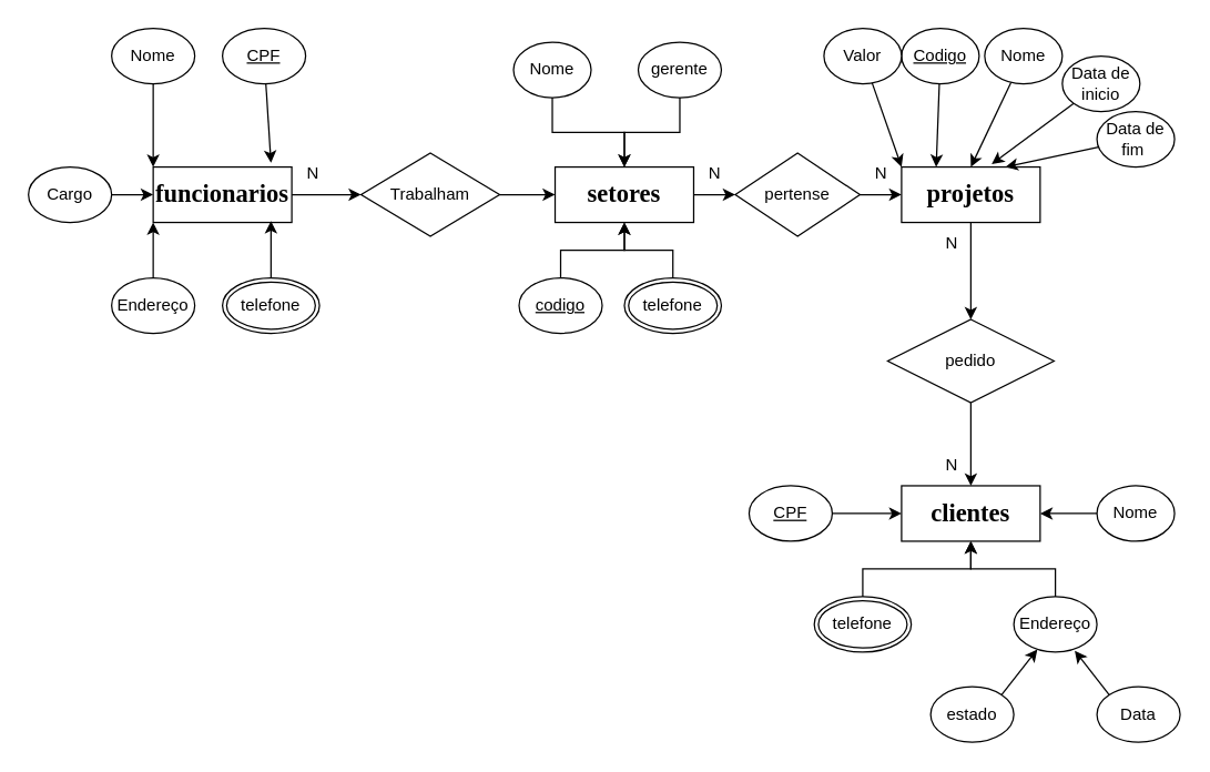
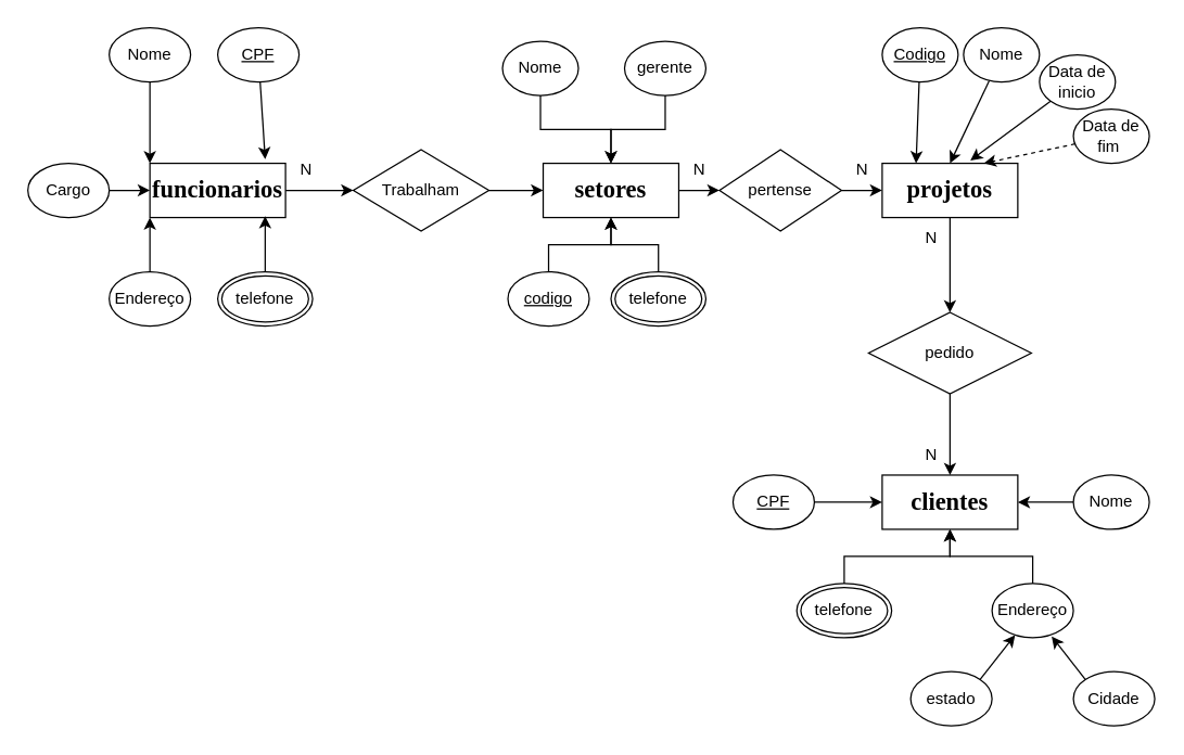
  <mxCell id="0" />
  <mxCell id="1" parent="0" />
  <mxCell id="2" value="&lt;span style=&quot;font-family: Calibri; font-weight: bold;&quot;&gt;&lt;font style=&quot;font-size: 18px;&quot;&gt;clientes&lt;/font&gt;&lt;/span&gt;" style="whiteSpace=wrap;html=1;align=center;" vertex="1" parent="1"><mxGeometry x="650" y="350" width="100" height="40" as="geometry" /></mxCell>
  <mxCell id="3" style="edgeStyle=orthogonalEdgeStyle;rounded=0;orthogonalLoop=1;jettySize=auto;html=1;" edge="1" parent="1" source="4" target="18"><mxGeometry relative="1" as="geometry" /></mxCell>
  <mxCell id="4" value="&lt;span style=&quot;font-family: Calibri; font-weight: bold;&quot;&gt;&lt;font style=&quot;font-size: 18px;&quot;&gt;projetos&lt;/font&gt;&lt;/span&gt;" style="whiteSpace=wrap;html=1;align=center;" vertex="1" parent="1"><mxGeometry x="650" y="120" width="100" height="40" as="geometry" /></mxCell>
  <mxCell id="5" style="edgeStyle=orthogonalEdgeStyle;rounded=0;orthogonalLoop=1;jettySize=auto;html=1;entryX=0;entryY=0.5;entryDx=0;entryDy=0;" edge="1" parent="1" source="6" target="20"><mxGeometry relative="1" as="geometry" /></mxCell>
  <mxCell id="6" value="&lt;span style=&quot;font-family: Calibri; font-weight: bold;&quot;&gt;&lt;font style=&quot;font-size: 18px;&quot;&gt;setores&lt;/font&gt;&lt;/span&gt;" style="whiteSpace=wrap;html=1;align=center;" vertex="1" parent="1"><mxGeometry x="400" y="120" width="100" height="40" as="geometry" /></mxCell>
  <mxCell id="7" style="edgeStyle=orthogonalEdgeStyle;rounded=0;orthogonalLoop=1;jettySize=auto;html=1;" edge="1" parent="1" source="8" target="22"><mxGeometry relative="1" as="geometry" /></mxCell>
  <mxCell id="8" value="&lt;span style=&quot;font-family: Calibri; font-weight: bold;&quot;&gt;&lt;font style=&quot;font-size: 18px;&quot;&gt;funcionarios&lt;/font&gt;&lt;/span&gt;" style="whiteSpace=wrap;html=1;align=center;" vertex="1" parent="1"><mxGeometry x="110" y="120" width="100" height="40" as="geometry" /></mxCell>
  <mxCell id="9" style="edgeStyle=orthogonalEdgeStyle;rounded=0;orthogonalLoop=1;jettySize=auto;html=1;entryX=0;entryY=1;entryDx=0;entryDy=0;" edge="1" parent="1" source="10" target="8"><mxGeometry relative="1" as="geometry" /></mxCell>
  <mxCell id="10" value="Endereço" style="ellipse;whiteSpace=wrap;html=1;align=center;" vertex="1" parent="1"><mxGeometry x="80" y="200" width="60" height="40" as="geometry" /></mxCell>
  <mxCell id="11" style="edgeStyle=orthogonalEdgeStyle;rounded=0;orthogonalLoop=1;jettySize=auto;html=1;entryX=0;entryY=0.5;entryDx=0;entryDy=0;" edge="1" parent="1" source="12" target="8"><mxGeometry relative="1" as="geometry" /></mxCell>
  <mxCell id="12" value="Cargo" style="ellipse;whiteSpace=wrap;html=1;align=center;" vertex="1" parent="1"><mxGeometry y="120" width="60" height="40" as="geometry" x="20" /></mxCell>
  <mxCell id="13" style="edgeStyle=orthogonalEdgeStyle;rounded=0;orthogonalLoop=1;jettySize=auto;html=1;entryX=0;entryY=0;entryDx=0;entryDy=0;" edge="1" parent="1" source="14" target="8"><mxGeometry relative="1" as="geometry" /></mxCell>
  <mxCell id="14" value="Nome" style="ellipse;whiteSpace=wrap;html=1;align=center;" vertex="1" parent="1"><mxGeometry x="80" y="20" width="60" height="40" as="geometry" /></mxCell>
  <mxCell id="15" value="&lt;u&gt;CPF&lt;/u&gt;" style="ellipse;whiteSpace=wrap;html=1;align=center;" vertex="1" parent="1"><mxGeometry x="160" y="20" width="60" height="40" as="geometry" /></mxCell>
  <mxCell id="16" value="telefone" style="ellipse;shape=doubleEllipse;margin=3;whiteSpace=wrap;html=1;align=center;" vertex="1" parent="1"><mxGeometry x="160" y="200" width="70" height="40" as="geometry" /></mxCell>
  <mxCell id="17" style="edgeStyle=orthogonalEdgeStyle;rounded=0;orthogonalLoop=1;jettySize=auto;html=1;exitX=0.5;exitY=1;exitDx=0;exitDy=0;" edge="1" parent="1" source="18" target="2"><mxGeometry relative="1" as="geometry" /></mxCell>
  <mxCell id="18" value="pedido" style="shape=rhombus;perimeter=rhombusPerimeter;whiteSpace=wrap;html=1;align=center;" vertex="1" parent="1"><mxGeometry x="640" y="230" width="120" height="60" as="geometry" /></mxCell>
  <mxCell id="19" style="edgeStyle=orthogonalEdgeStyle;rounded=0;orthogonalLoop=1;jettySize=auto;html=1;entryX=0;entryY=0.5;entryDx=0;entryDy=0;" edge="1" parent="1" source="20" target="4"><mxGeometry relative="1" as="geometry" /></mxCell>
  <mxCell id="20" value="pertense" style="shape=rhombus;perimeter=rhombusPerimeter;whiteSpace=wrap;html=1;align=center;" vertex="1" parent="1"><mxGeometry x="530" y="110" width="90" height="60" as="geometry" /></mxCell>
  <mxCell id="21" style="edgeStyle=orthogonalEdgeStyle;rounded=0;orthogonalLoop=1;jettySize=auto;html=1;entryX=0;entryY=0.5;entryDx=0;entryDy=0;" edge="1" parent="1" source="22" target="6"><mxGeometry relative="1" as="geometry" /></mxCell>
  <mxCell id="22" value="Trabalham" style="shape=rhombus;perimeter=rhombusPerimeter;whiteSpace=wrap;html=1;align=center;" vertex="1" parent="1"><mxGeometry x="260" y="110" width="100" height="60" as="geometry" /></mxCell>
  <mxCell id="23" style="edgeStyle=orthogonalEdgeStyle;rounded=0;orthogonalLoop=1;jettySize=auto;html=1;exitX=0.5;exitY=0;exitDx=0;exitDy=0;entryX=0.85;entryY=0.975;entryDx=0;entryDy=0;entryPerimeter=0;" edge="1" parent="1" source="16" target="8"><mxGeometry relative="1" as="geometry" /></mxCell>
  <mxCell id="24" style="rounded=0;orthogonalLoop=1;jettySize=auto;html=1;entryX=0.85;entryY=-0.075;entryDx=0;entryDy=0;entryPerimeter=0;" edge="1" parent="1" source="15" target="8"><mxGeometry relative="1" as="geometry" /></mxCell>
  <mxCell id="25" style="edgeStyle=orthogonalEdgeStyle;rounded=0;orthogonalLoop=1;jettySize=auto;html=1;" edge="1" parent="1" source="26" target="6"><mxGeometry relative="1" as="geometry" /></mxCell>
  <mxCell id="26" value="&lt;u&gt;codigo&lt;/u&gt;" style="ellipse;whiteSpace=wrap;html=1;align=center;" vertex="1" parent="1"><mxGeometry x="374" y="200" width="60" height="40" as="geometry" /></mxCell>
  <mxCell id="27" style="edgeStyle=orthogonalEdgeStyle;rounded=0;orthogonalLoop=1;jettySize=auto;html=1;" edge="1" parent="1" source="28" target="6"><mxGeometry relative="1" as="geometry" /></mxCell>
  <mxCell id="28" value="gerente" style="ellipse;whiteSpace=wrap;html=1;align=center;" vertex="1" parent="1"><mxGeometry x="460" y="30" width="60" height="40" as="geometry" /></mxCell>
  <mxCell id="29" style="edgeStyle=orthogonalEdgeStyle;rounded=0;orthogonalLoop=1;jettySize=auto;html=1;exitX=0.5;exitY=1;exitDx=0;exitDy=0;" edge="1" parent="1" source="30" target="6"><mxGeometry relative="1" as="geometry" /></mxCell>
  <mxCell id="30" value="Nome" style="ellipse;whiteSpace=wrap;html=1;align=center;" vertex="1" parent="1"><mxGeometry x="370" y="30" width="56" height="40" as="geometry" /></mxCell>
  <mxCell id="31" style="edgeStyle=orthogonalEdgeStyle;rounded=0;orthogonalLoop=1;jettySize=auto;html=1;" edge="1" parent="1" source="32" target="6"><mxGeometry relative="1" as="geometry" /></mxCell>
  <mxCell id="32" value="telefone" style="ellipse;shape=doubleEllipse;margin=3;whiteSpace=wrap;html=1;align=center;" vertex="1" parent="1"><mxGeometry x="450" y="200" width="70" height="40" as="geometry" /></mxCell>
  <mxCell id="33" value="Data de inicio" style="ellipse;whiteSpace=wrap;html=1;align=center;" vertex="1" parent="1"><mxGeometry x="766" y="40" width="56" height="40" as="geometry" /></mxCell>
- <mxCell id="34" style="rounded=0;orthogonalLoop=1;jettySize=auto;html=1;entryX=0.75;entryY=0;entryDx=0;entryDy=0;" edge="1" parent="1" source="35" target="4"><mxGeometry relative="1" as="geometry" /></mxCell>
+ <mxCell id="34" style="rounded=0;orthogonalLoop=1;jettySize=auto;html=1;entryX=0.75;entryY=0;entryDx=0;entryDy=0;dashed=1;" edge="1" parent="1" source="35" target="4"><mxGeometry relative="1" as="geometry" /></mxCell>
  <mxCell id="35" value="Data de fim&amp;nbsp;" style="ellipse;whiteSpace=wrap;html=1;align=center;" vertex="1" parent="1"><mxGeometry x="791" y="80" width="56" height="40" as="geometry" /></mxCell>
  <mxCell id="36" style="rounded=0;orthogonalLoop=1;jettySize=auto;html=1;entryX=0.5;entryY=0;entryDx=0;entryDy=0;" edge="1" parent="1" source="37" target="4"><mxGeometry relative="1" as="geometry" /></mxCell>
  <mxCell id="37" value="Nome" style="ellipse;whiteSpace=wrap;html=1;align=center;" vertex="1" parent="1"><mxGeometry x="710" y="20" width="56" height="40" as="geometry" /></mxCell>
  <mxCell id="38" style="rounded=0;orthogonalLoop=1;jettySize=auto;html=1;entryX=0.25;entryY=0;entryDx=0;entryDy=0;" edge="1" parent="1" source="39" target="4"><mxGeometry relative="1" as="geometry" /></mxCell>
  <mxCell id="39" value="&lt;u&gt;Codigo&lt;/u&gt;" style="ellipse;whiteSpace=wrap;html=1;align=center;" vertex="1" parent="1"><mxGeometry x="650" y="20" width="56" height="40" as="geometry" /></mxCell>
- <mxCell id="40" style="rounded=0;orthogonalLoop=1;jettySize=auto;html=1;entryX=0;entryY=0;entryDx=0;entryDy=0;" edge="1" parent="1" source="41" target="4"><mxGeometry relative="1" as="geometry" /></mxCell>
- <mxCell id="41" value="Valor" style="ellipse;whiteSpace=wrap;html=1;align=center;" vertex="1" parent="1"><mxGeometry x="594" y="20" width="56" height="40" as="geometry" /></mxCell>
  <mxCell id="42" style="rounded=0;orthogonalLoop=1;jettySize=auto;html=1;exitX=0;exitY=1;exitDx=0;exitDy=0;entryX=0.65;entryY=-0.05;entryDx=0;entryDy=0;entryPerimeter=0;" edge="1" parent="1" source="33" target="4"><mxGeometry relative="1" as="geometry" /></mxCell>
  <mxCell id="43" style="edgeStyle=orthogonalEdgeStyle;rounded=0;orthogonalLoop=1;jettySize=auto;html=1;entryX=0;entryY=0.5;entryDx=0;entryDy=0;" edge="1" parent="1" source="44" target="2"><mxGeometry relative="1" as="geometry" /></mxCell>
  <mxCell id="44" value="&lt;u&gt;CPF&lt;/u&gt;" style="ellipse;whiteSpace=wrap;html=1;align=center;" vertex="1" parent="1"><mxGeometry x="540" y="350" width="60" height="40" as="geometry" /></mxCell>
  <mxCell id="45" style="edgeStyle=orthogonalEdgeStyle;rounded=0;orthogonalLoop=1;jettySize=auto;html=1;entryX=1;entryY=0.5;entryDx=0;entryDy=0;" edge="1" parent="1" source="46" target="2"><mxGeometry relative="1" as="geometry" /></mxCell>
  <mxCell id="46" value="Nome" style="ellipse;whiteSpace=wrap;html=1;align=center;" vertex="1" parent="1"><mxGeometry x="791" y="350" width="56" height="40" as="geometry" /></mxCell>
  <mxCell id="47" style="edgeStyle=orthogonalEdgeStyle;rounded=0;orthogonalLoop=1;jettySize=auto;html=1;entryX=0.5;entryY=1;entryDx=0;entryDy=0;" edge="1" parent="1" source="48" target="2"><mxGeometry relative="1" as="geometry" /></mxCell>
  <mxCell id="48" value="telefone" style="ellipse;shape=doubleEllipse;margin=3;whiteSpace=wrap;html=1;align=center;" vertex="1" parent="1"><mxGeometry x="587" y="430" width="70" height="40" as="geometry" /></mxCell>
  <mxCell id="49" style="edgeStyle=orthogonalEdgeStyle;rounded=0;orthogonalLoop=1;jettySize=auto;html=1;exitX=0.5;exitY=0;exitDx=0;exitDy=0;" edge="1" parent="1" source="50" target="2"><mxGeometry relative="1" as="geometry" /></mxCell>
  <mxCell id="50" value="Endereço" style="ellipse;whiteSpace=wrap;html=1;align=center;" vertex="1" parent="1"><mxGeometry x="731" y="430" width="60" height="40" as="geometry" /></mxCell>
- <mxCell id="51" value="Data" style="ellipse;whiteSpace=wrap;html=1;align=center;" vertex="1" parent="1"><mxGeometry x="791" y="495" width="60" height="40" as="geometry" /></mxCell>
+ <mxCell id="51" value="Cidade" style="ellipse;whiteSpace=wrap;html=1;align=center;" vertex="1" parent="1"><mxGeometry x="791" y="495" width="60" height="40" as="geometry" /></mxCell>
  <mxCell id="52" value="estado" style="ellipse;whiteSpace=wrap;html=1;align=center;" vertex="1" parent="1"><mxGeometry x="671" y="495" width="60" height="40" as="geometry" /></mxCell>
  <mxCell id="53" style="rounded=0;orthogonalLoop=1;jettySize=auto;html=1;exitX=1;exitY=0;exitDx=0;exitDy=0;entryX=0.283;entryY=0.95;entryDx=0;entryDy=0;entryPerimeter=0;" edge="1" parent="1" source="52" target="50"><mxGeometry relative="1" as="geometry" /></mxCell>
  <mxCell id="54" style="rounded=0;orthogonalLoop=1;jettySize=auto;html=1;exitX=0;exitY=0;exitDx=0;exitDy=0;entryX=0.733;entryY=0.975;entryDx=0;entryDy=0;entryPerimeter=0;" edge="1" parent="1" source="51" target="50"><mxGeometry relative="1" as="geometry" /></mxCell>
  <mxCell id="55" value="N" style="text;html=1;align=center;verticalAlign=middle;resizable=0;points=[];autosize=1;strokeColor=none;fillColor=none;" vertex="1" parent="1"><mxGeometry x="210" y="110" width="30" height="30" as="geometry" /></mxCell>
  <mxCell id="56" value="N" style="text;html=1;align=center;verticalAlign=middle;resizable=0;points=[];autosize=1;strokeColor=none;fillColor=none;" vertex="1" parent="1"><mxGeometry x="620" y="110" width="30" height="30" as="geometry" /></mxCell>
  <mxCell id="57" value="N" style="text;html=1;align=center;verticalAlign=middle;resizable=0;points=[];autosize=1;strokeColor=none;fillColor=none;" vertex="1" parent="1"><mxGeometry x="500" y="110" width="30" height="30" as="geometry" /></mxCell>
  <mxCell id="58" value="N" style="text;html=1;align=center;verticalAlign=middle;resizable=0;points=[];autosize=1;strokeColor=none;fillColor=none;" vertex="1" parent="1"><mxGeometry x="671" y="320" width="30" height="30" as="geometry" /></mxCell>
  <mxCell id="59" value="N" style="text;html=1;align=center;verticalAlign=middle;resizable=0;points=[];autosize=1;strokeColor=none;fillColor=none;" vertex="1" parent="1"><mxGeometry x="671" y="160" width="30" height="30" as="geometry" /></mxCell>
